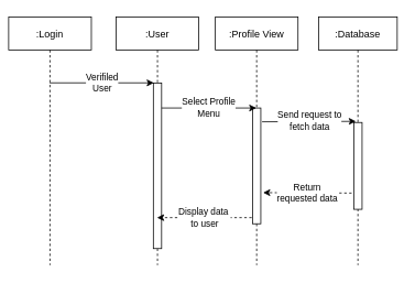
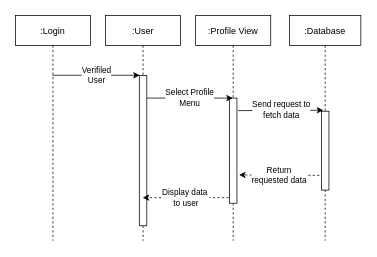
  <mxCell id="0" />
  <mxCell id="1" parent="0" />
- <mxCell id="2" value=":Login" style="shape=umlLifeline;perimeter=lifelinePerimeter;container=1;collapsible=0;recursiveResize=0;rounded=0;shadow=0;strokeWidth=1;" parent="1" vertex="1"><mxGeometry x="10" y="20" width="100" height="300" as="geometry" /></mxCell>
+ <mxCell id="2" value=":Login" style="shape=umlLifeline;perimeter=lifelinePerimeter;container=1;collapsible=0;recursiveResize=0;rounded=0;shadow=0;strokeWidth=1;" parent="1" vertex="1"><mxGeometry x="20" y="20" width="100" height="300" as="geometry" /></mxCell>
  <mxCell id="3" value=":Profile View" style="shape=umlLifeline;perimeter=lifelinePerimeter;container=1;collapsible=0;recursiveResize=0;rounded=0;shadow=0;strokeWidth=1;" parent="1" vertex="1"><mxGeometry x="260" y="20" width="100" height="300" as="geometry" /></mxCell>
  <mxCell id="4" value="" style="points=[];perimeter=orthogonalPerimeter;rounded=0;shadow=0;strokeWidth=1;" parent="3" vertex="1"><mxGeometry x="45" y="110" width="10" height="140" as="geometry" /></mxCell>
  <mxCell id="5" value=":User" style="shape=umlLifeline;perimeter=lifelinePerimeter;container=1;collapsible=0;recursiveResize=0;rounded=0;shadow=0;strokeWidth=1;" vertex="1" parent="1"><mxGeometry x="140" y="20" width="100" height="300" as="geometry" /></mxCell>
  <mxCell id="6" value="" style="points=[];perimeter=orthogonalPerimeter;rounded=0;shadow=0;strokeWidth=1;" parent="5" vertex="1"><mxGeometry x="45" y="80" width="10" height="200" as="geometry" /></mxCell>
  <mxCell id="7" value="Select Profile&lt;br&gt;Menu" style="endArrow=classic;html=1;rounded=0;" edge="1" parent="5" target="3"><mxGeometry width="50" height="50" relative="1" as="geometry"><mxPoint x="55" y="110" as="sourcePoint" /><mxPoint x="105" y="60" as="targetPoint" /></mxGeometry></mxCell>
  <mxCell id="8" value=":Database" style="shape=umlLifeline;perimeter=lifelinePerimeter;container=1;collapsible=0;recursiveResize=0;rounded=0;shadow=0;strokeWidth=1;" vertex="1" parent="1"><mxGeometry x="385" y="20" width="95" height="300" as="geometry" /></mxCell>
  <mxCell id="9" value="" style="points=[];perimeter=orthogonalPerimeter;rounded=0;shadow=0;strokeWidth=1;" parent="8" vertex="1"><mxGeometry x="42.5" y="127.5" width="10" height="105" as="geometry" /></mxCell>
  <mxCell id="10" value="Verifiled&lt;br&gt;User" style="endArrow=classic;html=1;rounded=0;entryX=0.057;entryY=-0.002;entryDx=0;entryDy=0;entryPerimeter=0;" edge="1" parent="1" source="2" target="6"><mxGeometry width="50" height="50" relative="1" as="geometry"><mxPoint x="70" y="140" as="sourcePoint" /><mxPoint x="180" y="100" as="targetPoint" /></mxGeometry></mxCell>
  <mxCell id="11" value="Send request to&lt;br&gt;fetch data" style="endArrow=classic;html=1;rounded=0;entryX=0.25;entryY=-0.013;entryDx=0;entryDy=0;entryPerimeter=0;exitX=1.152;exitY=0.119;exitDx=0;exitDy=0;exitPerimeter=0;" edge="1" parent="1" source="4" target="9"><mxGeometry width="50" height="50" relative="1" as="geometry"><mxPoint x="320" y="146" as="sourcePoint" /><mxPoint x="410" y="147.5" as="targetPoint" /></mxGeometry></mxCell>
  <mxCell id="12" value="Return&lt;br&gt;requested data" style="endArrow=classic;html=1;rounded=0;dashed=1;entryX=1.283;entryY=0.731;entryDx=0;entryDy=0;entryPerimeter=0;exitX=-0.264;exitY=0.813;exitDx=0;exitDy=0;exitPerimeter=0;" edge="1" parent="1" source="9" target="4"><mxGeometry width="50" height="50" relative="1" as="geometry"><mxPoint x="420" y="232" as="sourcePoint" /><mxPoint x="320" y="250" as="targetPoint" /></mxGeometry></mxCell>
  <mxCell id="13" value="Display data&amp;nbsp;&lt;br&gt;to user" style="endArrow=classic;html=1;rounded=0;dashed=1;exitX=-0.097;exitY=0.947;exitDx=0;exitDy=0;exitPerimeter=0;" edge="1" parent="1" source="4" target="5"><mxGeometry width="50" height="50" relative="1" as="geometry"><mxPoint x="230" y="260" as="sourcePoint" /><mxPoint x="280" y="210" as="targetPoint" /></mxGeometry></mxCell>
